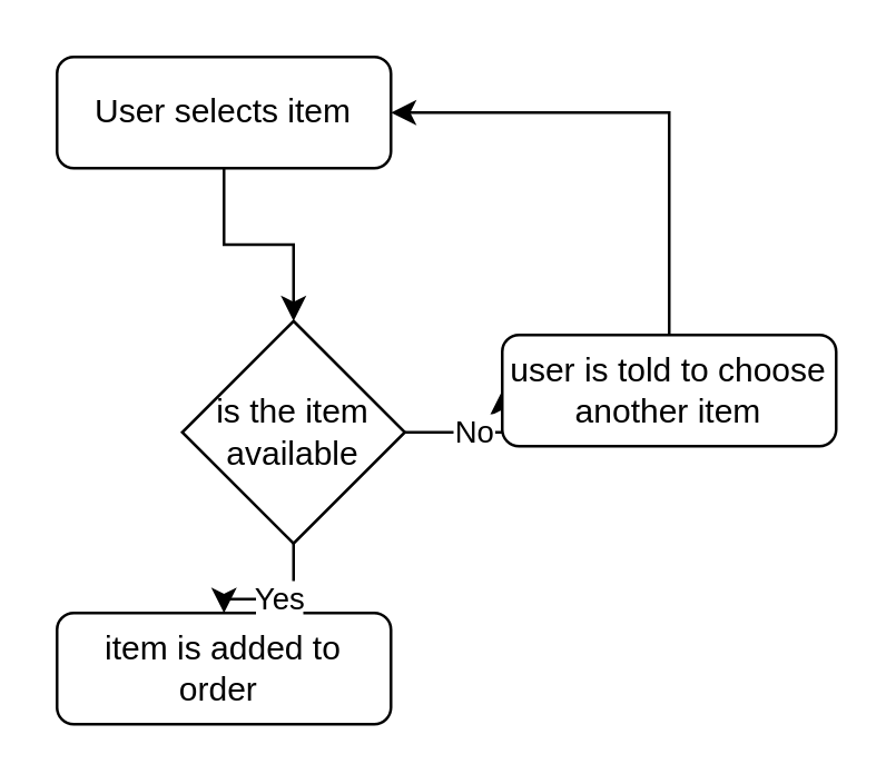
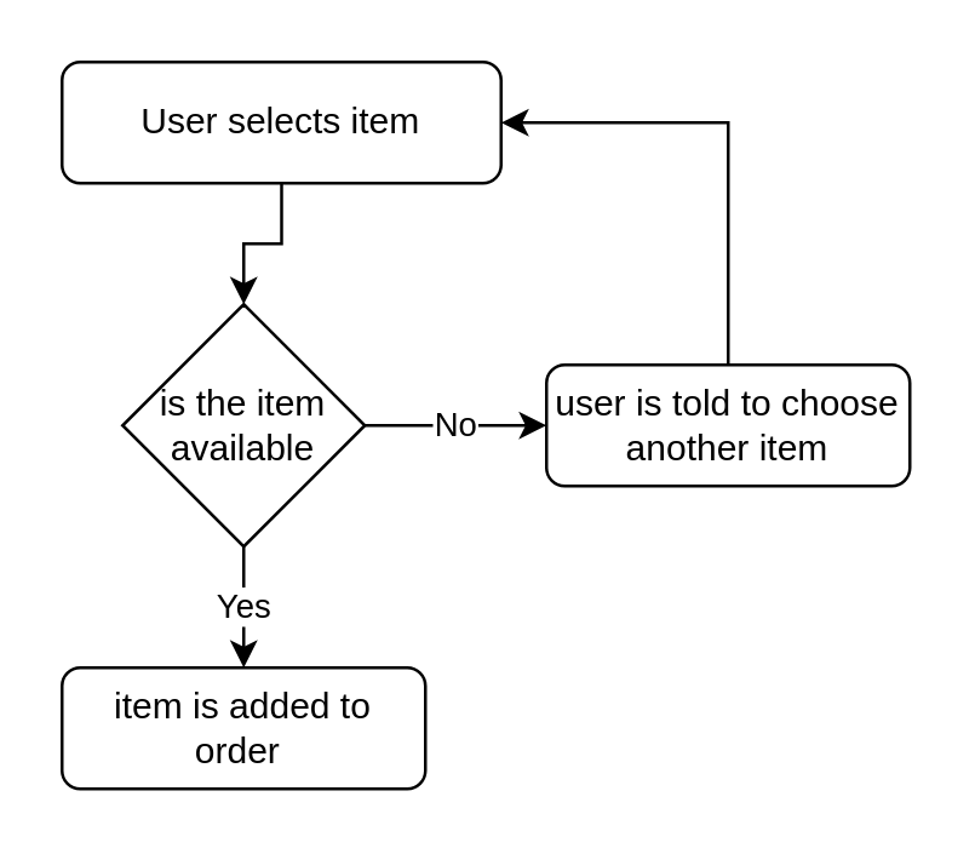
  <mxCell id="0" />
  <mxCell id="1" parent="0" />
  <mxCell id="2" style="edgeStyle=orthogonalEdgeStyle;rounded=0;orthogonalLoop=1;jettySize=auto;html=1;exitX=0.5;exitY=1;exitDx=0;exitDy=0;entryX=0.5;entryY=0;entryDx=0;entryDy=0;" edge="1" parent="1" source="3" target="7"><mxGeometry relative="1" as="geometry" /></mxCell>
- <mxCell id="3" value="User selects item" style="rounded=1;whiteSpace=wrap;html=1;fontSize=12;glass=0;strokeWidth=1;shadow=0;" parent="1" vertex="1"><mxGeometry x="20" y="20" width="120" height="40" as="geometry" /></mxCell>
+ <mxCell id="3" value="User selects item" style="rounded=1;whiteSpace=wrap;html=1;fontSize=12;glass=0;strokeWidth=1;shadow=0;" parent="1" vertex="1"><mxGeometry x="20" y="20" width="145" height="40" as="geometry" /></mxCell>
  <mxCell id="4" value="item is added to order&amp;nbsp;" style="rounded=1;whiteSpace=wrap;html=1;fontSize=12;glass=0;strokeWidth=1;shadow=0;" parent="1" vertex="1"><mxGeometry x="20" y="220" width="120" height="40" as="geometry" /></mxCell>
  <mxCell id="5" value="Yes" style="edgeStyle=orthogonalEdgeStyle;rounded=0;orthogonalLoop=1;jettySize=auto;html=1;exitX=0.5;exitY=1;exitDx=0;exitDy=0;" edge="1" parent="1" source="7" target="4"><mxGeometry relative="1" as="geometry" /></mxCell>
  <mxCell id="6" value="No" style="edgeStyle=orthogonalEdgeStyle;rounded=0;orthogonalLoop=1;jettySize=auto;html=1;exitX=1;exitY=0.5;exitDx=0;exitDy=0;entryX=0;entryY=0.5;entryDx=0;entryDy=0;" edge="1" parent="1" source="7" target="9"><mxGeometry relative="1" as="geometry" /></mxCell>
- <mxCell id="7" value="is the item available" style="rhombus;whiteSpace=wrap;html=1;" vertex="1" parent="1"><mxGeometry x="65" y="115" width="80" height="80" as="geometry" /></mxCell>
+ <mxCell id="7" value="is the item available" style="rhombus;whiteSpace=wrap;html=1;" vertex="1" parent="1"><mxGeometry x="40" y="100" width="80" height="80" as="geometry" /></mxCell>
  <mxCell id="8" style="edgeStyle=orthogonalEdgeStyle;rounded=0;orthogonalLoop=1;jettySize=auto;html=1;exitX=0.5;exitY=0;exitDx=0;exitDy=0;entryX=1;entryY=0.5;entryDx=0;entryDy=0;" edge="1" parent="1" source="9" target="3"><mxGeometry relative="1" as="geometry" /></mxCell>
  <mxCell id="9" value="user is told to choose another item" style="rounded=1;whiteSpace=wrap;html=1;fontSize=12;glass=0;strokeWidth=1;shadow=0;" vertex="1" parent="1"><mxGeometry x="180" y="120" width="120" height="40" as="geometry" /></mxCell>
